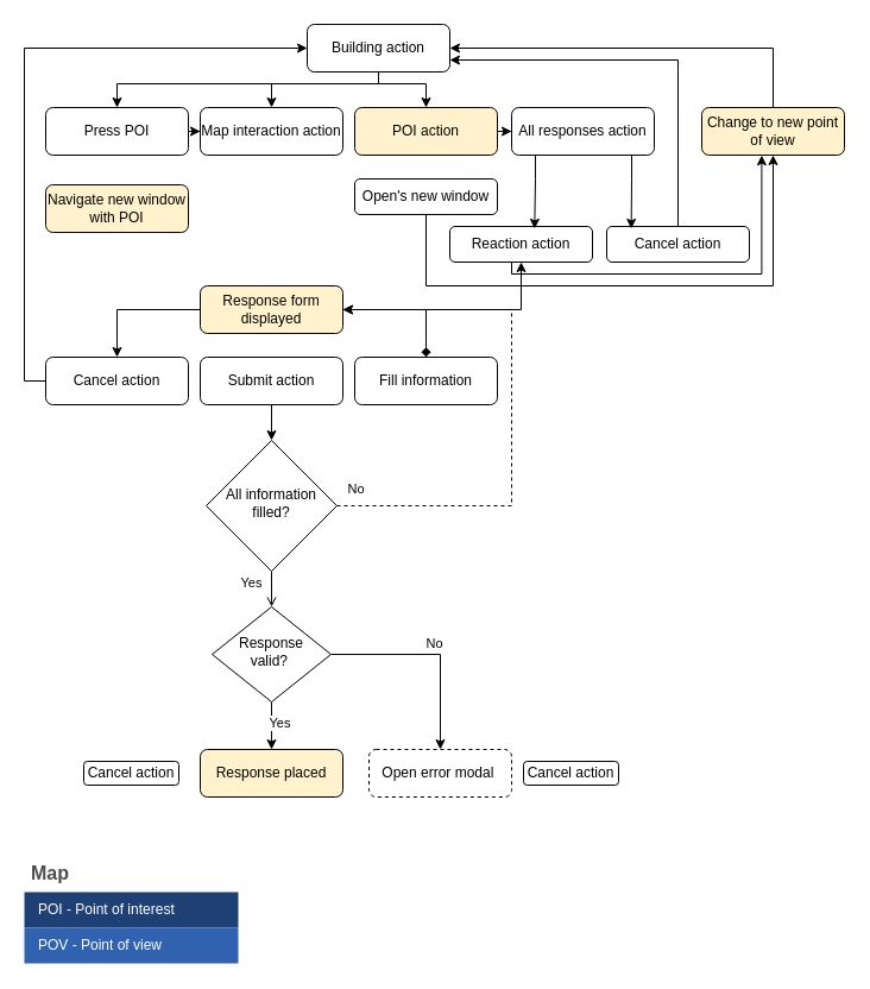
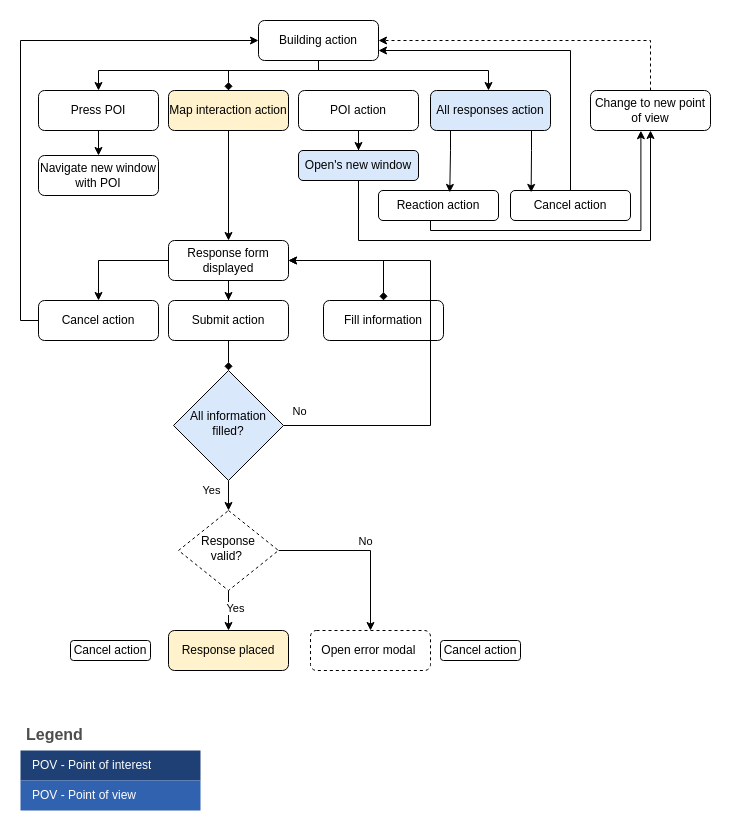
  <mxCell id="0" />
  <mxCell id="1" parent="0" />
- <mxCell id="2" value="" style="edgeStyle=orthogonalEdgeStyle;rounded=0;orthogonalLoop=1;jettySize=auto;html=1;" parent="1" source="3" target="26" edge="1"><mxGeometry relative="1" as="geometry" /></mxCell>
+ <mxCell id="2" value="" style="edgeStyle=orthogonalEdgeStyle;rounded=0;orthogonalLoop=1;jettySize=auto;html=1;" parent="1" source="3" target="39" edge="1"><mxGeometry relative="1" as="geometry" /></mxCell>
  <mxCell id="3" value="Press POI" style="rounded=1;whiteSpace=wrap;html=1;fontSize=12;glass=0;strokeWidth=1;shadow=0;" parent="1" vertex="1"><mxGeometry x="38" y="90" width="120" height="40" as="geometry" /></mxCell>
  <mxCell id="4" value="Response placed" style="rounded=1;whiteSpace=wrap;html=1;fontSize=12;glass=0;strokeWidth=1;shadow=0;fillColor=#fff2cc;" parent="1" vertex="1"><mxGeometry x="168" y="630" width="120" height="40" as="geometry" /></mxCell>
  <mxCell id="5" style="edgeStyle=orthogonalEdgeStyle;rounded=0;orthogonalLoop=1;jettySize=auto;html=1;" parent="1" source="9" target="4" edge="1"><mxGeometry relative="1" as="geometry" /></mxCell>
  <mxCell id="6" value="Yes" style="edgeLabel;html=1;align=center;verticalAlign=middle;resizable=0;points=[];" parent="5" vertex="1" connectable="0"><mxGeometry x="0.372" relative="1" as="geometry"><mxPoint x="6" y="-10" as="offset" /></mxGeometry></mxCell>
  <mxCell id="7" style="edgeStyle=orthogonalEdgeStyle;rounded=0;orthogonalLoop=1;jettySize=auto;html=1;" parent="1" source="9" target="10" edge="1"><mxGeometry relative="1" as="geometry" /></mxCell>
  <mxCell id="8" value="No" style="edgeLabel;html=1;align=center;verticalAlign=middle;resizable=0;points=[];" parent="7" vertex="1" connectable="0"><mxGeometry x="-0.46" y="-4" relative="1" as="geometry"><mxPoint x="40" y="-14" as="offset" /></mxGeometry></mxCell>
- <mxCell id="9" value="Response valid?&amp;nbsp;" style="rhombus;whiteSpace=wrap;html=1;shadow=0;fontFamily=Helvetica;fontSize=12;align=center;strokeWidth=1;spacing=6;spacingTop=-4;" parent="1" vertex="1"><mxGeometry x="178" y="510" width="100" height="80" as="geometry" /></mxCell>
+ <mxCell id="9" value="Response valid?&amp;nbsp;" style="rhombus;whiteSpace=wrap;html=1;shadow=0;fontFamily=Helvetica;fontSize=12;align=center;strokeWidth=1;spacing=6;spacingTop=-4;dashed=1;" parent="1" vertex="1"><mxGeometry x="178" y="510" width="100" height="80" as="geometry" /></mxCell>
  <mxCell id="10" value="Open error modal&amp;nbsp;" style="rounded=1;whiteSpace=wrap;html=1;fontSize=12;glass=0;strokeWidth=1;shadow=0;dashed=1;" parent="1" vertex="1"><mxGeometry x="310" y="630" width="120" height="40" as="geometry" /></mxCell>
  <mxCell id="11" style="edgeStyle=orthogonalEdgeStyle;rounded=0;orthogonalLoop=1;jettySize=auto;html=1;entryX=0.5;entryY=0;entryDx=0;entryDy=0;startArrow=classic;startFill=1;exitX=1;exitY=0.5;exitDx=0;exitDy=0;endArrow=diamond;" parent="1" source="14" target="17" edge="1"><mxGeometry relative="1" as="geometry"><mxPoint x="348" y="250" as="sourcePoint" /></mxGeometry></mxCell>
- <mxCell id="12" style="edgeStyle=orthogonalEdgeStyle;rounded=0;orthogonalLoop=1;jettySize=auto;html=1;" parent="1" source="14" target="36" edge="1"><mxGeometry relative="1" as="geometry" /></mxCell>
+ <mxCell id="12" style="edgeStyle=orthogonalEdgeStyle;rounded=0;orthogonalLoop=1;jettySize=auto;html=1;entryX=0.5;entryY=0;entryDx=0;entryDy=0;" parent="1" source="14" target="19" edge="1"><mxGeometry relative="1" as="geometry" /></mxCell>
  <mxCell id="13" style="edgeStyle=orthogonalEdgeStyle;rounded=0;orthogonalLoop=1;jettySize=auto;html=1;entryX=0.5;entryY=0;entryDx=0;entryDy=0;" parent="1" source="14" target="16" edge="1"><mxGeometry relative="1" as="geometry" /></mxCell>
- <mxCell id="14" value="Response form displayed" style="rounded=1;whiteSpace=wrap;html=1;fontSize=12;glass=0;strokeWidth=1;shadow=0;fillColor=#fff2cc;" parent="1" vertex="1"><mxGeometry x="168" y="240" width="120" height="40" as="geometry" /></mxCell>
+ <mxCell id="14" value="Response form displayed" style="rounded=1;whiteSpace=wrap;html=1;fontSize=12;glass=0;strokeWidth=1;shadow=0;" parent="1" vertex="1"><mxGeometry x="168" y="240" width="120" height="40" as="geometry" /></mxCell>
  <mxCell id="15" style="edgeStyle=orthogonalEdgeStyle;rounded=0;orthogonalLoop=1;jettySize=auto;html=1;entryX=0;entryY=0.5;entryDx=0;entryDy=0;" parent="1" source="16" target="33" edge="1"><mxGeometry relative="1" as="geometry"><Array as="points"><mxPoint x="20" y="320" /><mxPoint x="20" y="40" /></Array></mxGeometry></mxCell>
  <mxCell id="16" value="Cancel action" style="rounded=1;whiteSpace=wrap;html=1;fontSize=12;glass=0;strokeWidth=1;shadow=0;" parent="1" vertex="1"><mxGeometry x="38" y="300" width="120" height="40" as="geometry" /></mxCell>
- <mxCell id="17" value="Fill information" style="rounded=1;whiteSpace=wrap;html=1;fontSize=12;glass=0;strokeWidth=1;shadow=0;" parent="1" vertex="1"><mxGeometry x="298" y="300" width="120" height="40" as="geometry" /></mxCell>
- <mxCell id="18" style="edgeStyle=orthogonalEdgeStyle;rounded=0;orthogonalLoop=1;jettySize=auto;html=1;entryX=0.5;entryY=0;entryDx=0;entryDy=0;" parent="1" source="19" target="24" edge="1"><mxGeometry relative="1" as="geometry" /></mxCell>
+ <mxCell id="17" value="Fill information" style="rounded=1;whiteSpace=wrap;html=1;fontSize=12;glass=0;strokeWidth=1;shadow=0;" parent="1" vertex="1"><mxGeometry x="323" y="300" width="120" height="40" as="geometry" /></mxCell>
+ <mxCell id="18" style="edgeStyle=orthogonalEdgeStyle;rounded=0;orthogonalLoop=1;jettySize=auto;html=1;entryX=0.5;entryY=0;entryDx=0;entryDy=0;endArrow=diamond;" parent="1" source="19" target="24" edge="1"><mxGeometry relative="1" as="geometry" /></mxCell>
  <mxCell id="19" value="Submit action" style="rounded=1;whiteSpace=wrap;html=1;fontSize=12;glass=0;strokeWidth=1;shadow=0;" parent="1" vertex="1"><mxGeometry x="168" y="300" width="120" height="40" as="geometry" /></mxCell>
- <mxCell id="20" style="edgeStyle=orthogonalEdgeStyle;rounded=0;orthogonalLoop=1;jettySize=auto;html=1;entryX=0.5;entryY=0;entryDx=0;entryDy=0;endArrow=open;" parent="1" source="24" target="9" edge="1"><mxGeometry relative="1" as="geometry" /></mxCell>
+ <mxCell id="20" style="edgeStyle=orthogonalEdgeStyle;rounded=0;orthogonalLoop=1;jettySize=auto;html=1;entryX=0.5;entryY=0;entryDx=0;entryDy=0;" parent="1" source="24" target="9" edge="1"><mxGeometry relative="1" as="geometry" /></mxCell>
  <mxCell id="21" value="Yes" style="edgeLabel;html=1;align=center;verticalAlign=middle;resizable=0;points=[];" parent="20" vertex="1" connectable="0"><mxGeometry x="-0.649" y="-5" relative="1" as="geometry"><mxPoint x="-13" as="offset" /></mxGeometry></mxCell>
- <mxCell id="22" style="edgeStyle=orthogonalEdgeStyle;rounded=0;orthogonalLoop=1;jettySize=auto;html=1;entryX=1;entryY=0.5;entryDx=0;entryDy=0;exitX=1;exitY=0.5;exitDx=0;exitDy=0;dashed=1;" parent="1" source="24" target="14" edge="1"><mxGeometry relative="1" as="geometry"><mxPoint x="528" y="435" as="targetPoint" /><Array as="points"><mxPoint x="430" y="425" /><mxPoint x="430" y="260" /></Array></mxGeometry></mxCell>
+ <mxCell id="22" style="edgeStyle=orthogonalEdgeStyle;rounded=0;orthogonalLoop=1;jettySize=auto;html=1;entryX=1;entryY=0.5;entryDx=0;entryDy=0;exitX=1;exitY=0.5;exitDx=0;exitDy=0;" parent="1" source="24" target="14" edge="1"><mxGeometry relative="1" as="geometry"><mxPoint x="528" y="435" as="targetPoint" /><Array as="points"><mxPoint x="430" y="425" /><mxPoint x="430" y="260" /></Array></mxGeometry></mxCell>
  <mxCell id="23" value="No" style="edgeLabel;html=1;align=center;verticalAlign=middle;resizable=0;points=[];" parent="22" vertex="1" connectable="0"><mxGeometry x="-0.792" y="1" relative="1" as="geometry"><mxPoint x="-32" y="-14" as="offset" /></mxGeometry></mxCell>
- <mxCell id="24" value="All information filled?" style="rhombus;whiteSpace=wrap;html=1;shadow=0;fontFamily=Helvetica;fontSize=12;align=center;strokeWidth=1;spacing=6;spacingTop=-4;" parent="1" vertex="1"><mxGeometry x="173" y="370" width="110" height="110" as="geometry" /></mxCell>
- <mxCell id="26" value="Map interaction action" style="rounded=1;whiteSpace=wrap;html=1;fontSize=12;glass=0;strokeWidth=1;shadow=0;" parent="1" vertex="1"><mxGeometry x="168" y="90" width="120" height="40" as="geometry" /></mxCell>
- <mxCell id="27" style="edgeStyle=orthogonalEdgeStyle;rounded=0;orthogonalLoop=1;jettySize=auto;html=1;" edge="1" parent="1" source="28" target="34"><mxGeometry relative="1" as="geometry" /></mxCell>
- <mxCell id="28" value="POI action" style="rounded=1;whiteSpace=wrap;html=1;fontSize=12;glass=0;strokeWidth=1;shadow=0;fillColor=#fff2cc;" parent="1" vertex="1"><mxGeometry x="298" y="90" width="120" height="40" as="geometry" /></mxCell>
- <mxCell id="29" style="edgeStyle=orthogonalEdgeStyle;rounded=0;orthogonalLoop=1;jettySize=auto;html=1;entryX=0.5;entryY=0;entryDx=0;entryDy=0;" parent="1" source="33" target="28" edge="1"><mxGeometry relative="1" as="geometry"><Array as="points"><mxPoint x="318" y="70" /><mxPoint x="358" y="70" /></Array></mxGeometry></mxCell>
- <mxCell id="31" style="edgeStyle=orthogonalEdgeStyle;rounded=0;orthogonalLoop=1;jettySize=auto;html=1;" parent="1" source="33" target="26" edge="1"><mxGeometry relative="1" as="geometry"><Array as="points"><mxPoint x="318" y="70" /><mxPoint x="228" y="70" /></Array></mxGeometry></mxCell>
+ <mxCell id="24" value="All information filled?" style="rhombus;whiteSpace=wrap;html=1;shadow=0;fontFamily=Helvetica;fontSize=12;align=center;strokeWidth=1;spacing=6;spacingTop=-4;fillColor=#dae8fc;" parent="1" vertex="1"><mxGeometry x="173" y="370" width="110" height="110" as="geometry" /></mxCell>
+ <mxCell id="25" style="edgeStyle=orthogonalEdgeStyle;rounded=0;orthogonalLoop=1;jettySize=auto;html=1;" parent="1" source="26" target="14" edge="1"><mxGeometry relative="1" as="geometry" /></mxCell>
+ <mxCell id="26" value="Map interaction action" style="rounded=1;whiteSpace=wrap;html=1;fontSize=12;glass=0;strokeWidth=1;shadow=0;fillColor=#fff2cc;" parent="1" vertex="1"><mxGeometry x="168" y="90" width="120" height="40" as="geometry" /></mxCell>
+ <mxCell id="27" style="edgeStyle=orthogonalEdgeStyle;rounded=0;orthogonalLoop=1;jettySize=auto;html=1;entryX=0.5;entryY=0;entryDx=0;entryDy=0;" edge="1" parent="1" source="28" target="50"><mxGeometry relative="1" as="geometry" /></mxCell>
+ <mxCell id="28" value="POI action" style="rounded=1;whiteSpace=wrap;html=1;fontSize=12;glass=0;strokeWidth=1;shadow=0;" parent="1" vertex="1"><mxGeometry x="298" y="90" width="120" height="40" as="geometry" /></mxCell>
+ <mxCell id="30" style="edgeStyle=orthogonalEdgeStyle;rounded=0;orthogonalLoop=1;jettySize=auto;html=1;" parent="1" source="33" target="34" edge="1"><mxGeometry relative="1" as="geometry"><Array as="points"><mxPoint x="318" y="70" /><mxPoint x="488" y="70" /></Array></mxGeometry></mxCell>
+ <mxCell id="31" style="edgeStyle=orthogonalEdgeStyle;rounded=0;orthogonalLoop=1;jettySize=auto;html=1;endArrow=diamond;" parent="1" source="33" target="26" edge="1"><mxGeometry relative="1" as="geometry"><Array as="points"><mxPoint x="318" y="70" /><mxPoint x="228" y="70" /></Array></mxGeometry></mxCell>
  <mxCell id="32" style="edgeStyle=orthogonalEdgeStyle;rounded=0;orthogonalLoop=1;jettySize=auto;html=1;entryX=0.5;entryY=0;entryDx=0;entryDy=0;" parent="1" source="33" target="3" edge="1"><mxGeometry relative="1" as="geometry"><Array as="points"><mxPoint x="318" y="70" /><mxPoint x="98" y="70" /></Array></mxGeometry></mxCell>
  <mxCell id="33" value="Building action" style="rounded=1;whiteSpace=wrap;html=1;fontSize=12;glass=0;strokeWidth=1;shadow=0;" parent="1" vertex="1"><mxGeometry x="258" y="20" width="120" height="40" as="geometry" /></mxCell>
- <mxCell id="34" value="All responses action" style="rounded=1;whiteSpace=wrap;html=1;fontSize=12;glass=0;strokeWidth=1;shadow=0;" parent="1" vertex="1"><mxGeometry x="430" y="90" width="120" height="40" as="geometry" /></mxCell>
+ <mxCell id="34" value="All responses action" style="rounded=1;whiteSpace=wrap;html=1;fontSize=12;glass=0;strokeWidth=1;shadow=0;fillColor=#dae8fc;" parent="1" vertex="1"><mxGeometry x="430" y="90" width="120" height="40" as="geometry" /></mxCell>
  <mxCell id="35" style="edgeStyle=orthogonalEdgeStyle;rounded=0;orthogonalLoop=1;jettySize=auto;html=1;entryX=0.42;entryY=1.005;entryDx=0;entryDy=0;entryPerimeter=0;" parent="1" edge="1" target="38"><mxGeometry relative="1" as="geometry"><Array as="points"><mxPoint x="430" y="230" /><mxPoint x="640" y="230" /><mxPoint x="640" y="130" /></Array><mxPoint x="430" y="220" as="sourcePoint" /><mxPoint x="660" y="130" as="targetPoint" /></mxGeometry></mxCell>
  <mxCell id="36" value="Reaction action" style="rounded=1;whiteSpace=wrap;html=1;fontSize=12;glass=0;strokeWidth=1;shadow=0;" parent="1" vertex="1"><mxGeometry x="378" y="190" width="120" height="30" as="geometry" /></mxCell>
- <mxCell id="37" style="edgeStyle=orthogonalEdgeStyle;rounded=0;orthogonalLoop=1;jettySize=auto;html=1;entryX=1;entryY=0.5;entryDx=0;entryDy=0;" parent="1" source="38" target="33" edge="1"><mxGeometry relative="1" as="geometry"><Array as="points"><mxPoint x="650" y="40" /></Array></mxGeometry></mxCell>
- <mxCell id="38" value="Change to new point of view" style="rounded=1;whiteSpace=wrap;html=1;fontSize=12;glass=0;strokeWidth=1;shadow=0;fillColor=#fff2cc;" parent="1" vertex="1"><mxGeometry x="590" y="90" width="120" height="40" as="geometry" /></mxCell>
- <mxCell id="39" value="Navigate new window with POI" style="rounded=1;whiteSpace=wrap;html=1;fontSize=12;glass=0;strokeWidth=1;shadow=0;fillColor=#fff2cc;" parent="1" vertex="1"><mxGeometry x="38" y="155" width="120" height="40" as="geometry" /></mxCell>
+ <mxCell id="37" style="edgeStyle=orthogonalEdgeStyle;rounded=0;orthogonalLoop=1;jettySize=auto;html=1;entryX=1;entryY=0.5;entryDx=0;entryDy=0;dashed=1;" parent="1" source="38" target="33" edge="1"><mxGeometry relative="1" as="geometry"><Array as="points"><mxPoint x="650" y="40" /></Array></mxGeometry></mxCell>
+ <mxCell id="38" value="Change to new point of view" style="rounded=1;whiteSpace=wrap;html=1;fontSize=12;glass=0;strokeWidth=1;shadow=0;" parent="1" vertex="1"><mxGeometry x="590" y="90" width="120" height="40" as="geometry" /></mxCell>
+ <mxCell id="39" value="Navigate new window with POI" style="rounded=1;whiteSpace=wrap;html=1;fontSize=12;glass=0;strokeWidth=1;shadow=0;" parent="1" vertex="1"><mxGeometry x="38" y="155" width="120" height="40" as="geometry" /></mxCell>
  <mxCell id="40" style="edgeStyle=orthogonalEdgeStyle;rounded=0;orthogonalLoop=1;jettySize=auto;html=1;entryX=1;entryY=0.75;entryDx=0;entryDy=0;" parent="1" source="41" target="33" edge="1"><mxGeometry relative="1" as="geometry"><Array as="points"><mxPoint x="570" y="50" /></Array></mxGeometry></mxCell>
  <mxCell id="41" value="Cancel action" style="rounded=1;whiteSpace=wrap;html=1;fontSize=12;glass=0;strokeWidth=1;shadow=0;" parent="1" vertex="1"><mxGeometry x="510" y="190" width="120" height="30" as="geometry" /></mxCell>
  <mxCell id="42" style="edgeStyle=orthogonalEdgeStyle;rounded=0;orthogonalLoop=1;jettySize=auto;html=1;exitX=0.75;exitY=1;exitDx=0;exitDy=0;entryX=0.172;entryY=0.063;entryDx=0;entryDy=0;entryPerimeter=0;" parent="1" source="34" target="41" edge="1"><mxGeometry relative="1" as="geometry"><Array as="points"><mxPoint x="531" y="130" /><mxPoint x="531" y="150" /></Array></mxGeometry></mxCell>
  <mxCell id="43" style="edgeStyle=orthogonalEdgeStyle;rounded=0;orthogonalLoop=1;jettySize=auto;html=1;exitX=0.25;exitY=1;exitDx=0;exitDy=0;entryX=0.594;entryY=0.064;entryDx=0;entryDy=0;entryPerimeter=0;" parent="1" source="34" target="36" edge="1"><mxGeometry relative="1" as="geometry"><Array as="points"><mxPoint x="450" y="130" /><mxPoint x="450" y="150" /><mxPoint x="449" y="150" /></Array></mxGeometry></mxCell>
- <mxCell id="44" value="Map" style="shape=table;startSize=30;container=1;collapsible=0;childLayout=tableLayout;fontSize=16;align=left;verticalAlign=top;fillColor=none;strokeColor=none;fontColor=#4D4D4D;fontStyle=1;spacingLeft=6;spacing=0;resizable=0;" parent="1" vertex="1"><mxGeometry x="20" y="720" width="180" height="90" as="geometry" /></mxCell>
+ <mxCell id="44" value="Legend" style="shape=table;startSize=30;container=1;collapsible=0;childLayout=tableLayout;fontSize=16;align=left;verticalAlign=top;fillColor=none;strokeColor=none;fontColor=#4D4D4D;fontStyle=1;spacingLeft=6;spacing=0;resizable=0;" parent="1" vertex="1"><mxGeometry x="20" y="720" width="180" height="90" as="geometry" /></mxCell>
  <mxCell id="45" value="" style="shape=tableRow;horizontal=0;startSize=0;swimlaneHead=0;swimlaneBody=0;strokeColor=inherit;top=0;left=0;bottom=0;right=0;collapsible=0;dropTarget=0;fillColor=none;points=[[0,0.5],[1,0.5]];portConstraint=eastwest;fontSize=12;" parent="44" vertex="1"><mxGeometry y="30" width="180" height="30" as="geometry" /></mxCell>
- <mxCell id="46" value="POI - Point of interest" style="shape=partialRectangle;html=1;whiteSpace=wrap;connectable=0;strokeColor=inherit;overflow=hidden;fillColor=#1E4074;top=0;left=0;bottom=0;right=0;pointerEvents=1;fontSize=12;align=left;fontColor=#FFFFFF;gradientColor=none;spacingLeft=10;spacingRight=4;" parent="45" vertex="1"><mxGeometry width="180" height="30" as="geometry"><mxRectangle width="180" height="30" as="alternateBounds" /></mxGeometry></mxCell>
+ <mxCell id="46" value="POV - Point of interest" style="shape=partialRectangle;html=1;whiteSpace=wrap;connectable=0;strokeColor=inherit;overflow=hidden;fillColor=#1E4074;top=0;left=0;bottom=0;right=0;pointerEvents=1;fontSize=12;align=left;fontColor=#FFFFFF;gradientColor=none;spacingLeft=10;spacingRight=4;" parent="45" vertex="1"><mxGeometry width="180" height="30" as="geometry"><mxRectangle width="180" height="30" as="alternateBounds" /></mxGeometry></mxCell>
  <mxCell id="47" value="" style="shape=tableRow;horizontal=0;startSize=0;swimlaneHead=0;swimlaneBody=0;strokeColor=inherit;top=0;left=0;bottom=0;right=0;collapsible=0;dropTarget=0;fillColor=none;points=[[0,0.5],[1,0.5]];portConstraint=eastwest;fontSize=12;" parent="44" vertex="1"><mxGeometry y="60" width="180" height="30" as="geometry" /></mxCell>
  <mxCell id="48" value="POV - Point of view" style="shape=partialRectangle;html=1;whiteSpace=wrap;connectable=0;strokeColor=inherit;overflow=hidden;fillColor=#3162AF;top=0;left=0;bottom=0;right=0;pointerEvents=1;fontSize=12;align=left;fontColor=#FFFFFF;gradientColor=none;spacingLeft=10;spacingRight=4;" parent="47" vertex="1"><mxGeometry width="180" height="30" as="geometry"><mxRectangle width="180" height="30" as="alternateBounds" /></mxGeometry></mxCell>
  <mxCell id="49" style="edgeStyle=orthogonalEdgeStyle;rounded=0;orthogonalLoop=1;jettySize=auto;html=1;entryX=0.5;entryY=1;entryDx=0;entryDy=0;" edge="1" parent="1" source="50" target="38"><mxGeometry relative="1" as="geometry"><Array as="points"><mxPoint x="358" y="240" /><mxPoint x="650" y="240" /></Array></mxGeometry></mxCell>
- <mxCell id="50" value="Open's new window" style="rounded=1;whiteSpace=wrap;html=1;fontSize=12;glass=0;strokeWidth=1;shadow=0;" parent="1" vertex="1"><mxGeometry x="298" y="150" width="120" height="30" as="geometry" /></mxCell>
+ <mxCell id="50" value="Open's new window" style="rounded=1;whiteSpace=wrap;html=1;fontSize=12;glass=0;strokeWidth=1;shadow=0;fillColor=#dae8fc;" parent="1" vertex="1"><mxGeometry x="298" y="150" width="120" height="30" as="geometry" /></mxCell>
  <mxCell id="51" value="Cancel action" style="rounded=1;whiteSpace=wrap;html=1;fontSize=12;glass=0;strokeWidth=1;shadow=0;" vertex="1" parent="1"><mxGeometry x="70" y="640" width="80" height="20" as="geometry" /></mxCell>
  <mxCell id="52" value="Cancel action" style="rounded=1;whiteSpace=wrap;html=1;fontSize=12;glass=0;strokeWidth=1;shadow=0;" vertex="1" parent="1"><mxGeometry x="440" y="640" width="80" height="20" as="geometry" /></mxCell>
